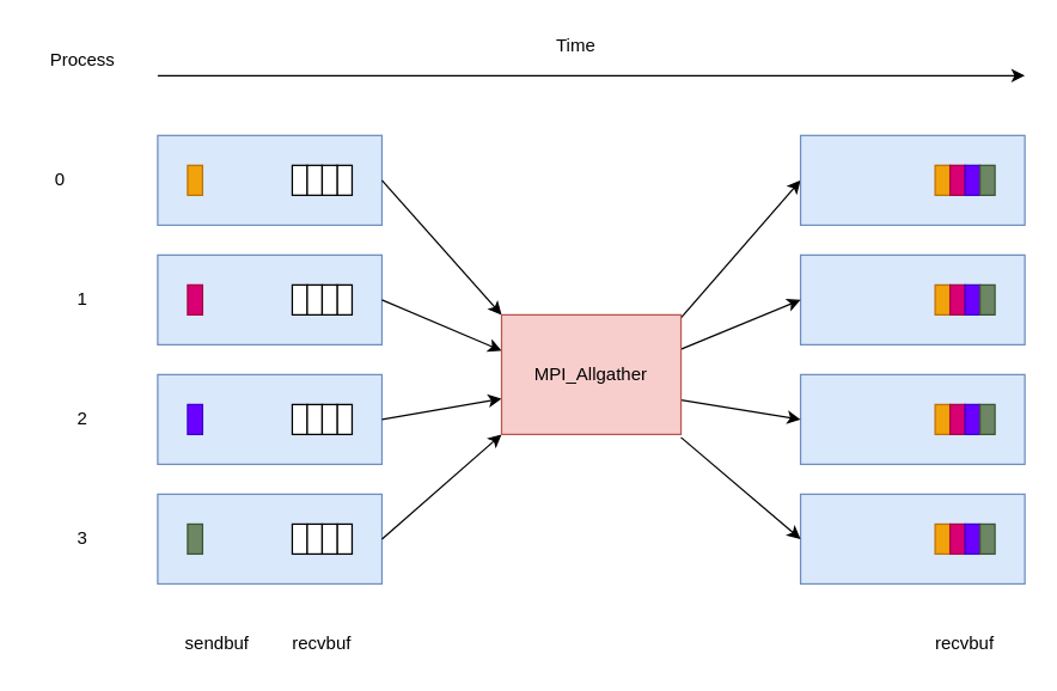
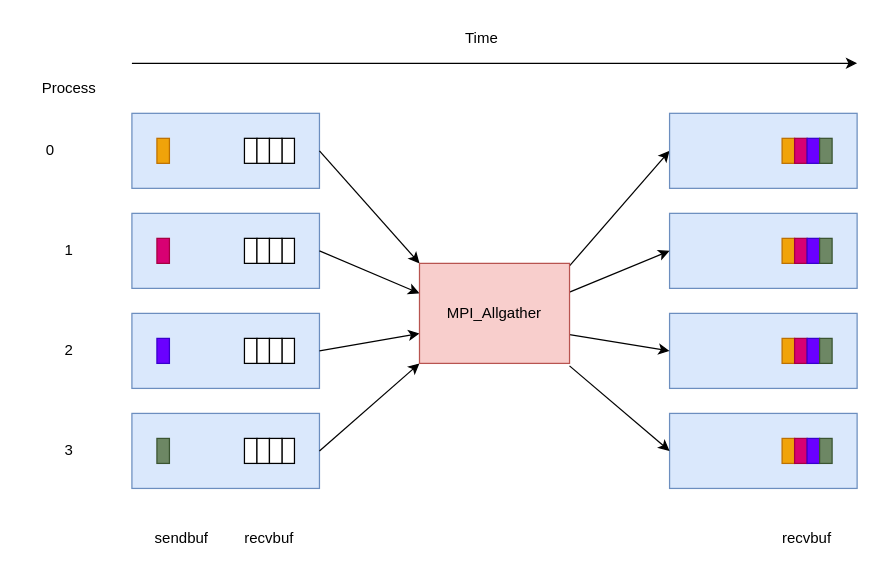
  <mxCell id="0" />
  <mxCell id="1" parent="0" />
  <mxCell id="2" value="" style="rounded=0;whiteSpace=wrap;html=1;fillColor=#dae8fc;strokeColor=#6c8ebf;" parent="1" vertex="1"><mxGeometry x="105" y="250" width="150" height="60" as="geometry" /></mxCell>
  <mxCell id="3" value="" style="rounded=0;whiteSpace=wrap;html=1;fillColor=#dae8fc;strokeColor=#6c8ebf;" parent="1" vertex="1"><mxGeometry x="105" y="90" width="150" height="60" as="geometry" /></mxCell>
  <mxCell id="4" value="" style="rounded=0;whiteSpace=wrap;html=1;fillColor=#dae8fc;strokeColor=#6c8ebf;" parent="1" vertex="1"><mxGeometry x="105" y="170" width="150" height="60" as="geometry" /></mxCell>
  <mxCell id="5" value="" style="rounded=0;whiteSpace=wrap;html=1;fillColor=#dae8fc;strokeColor=#6c8ebf;" parent="1" vertex="1"><mxGeometry x="105" y="330" width="150" height="60" as="geometry" /></mxCell>
  <mxCell id="6" value="" style="endArrow=classic;html=1;" parent="1" edge="1"><mxGeometry width="50" height="50" relative="1" as="geometry"><mxPoint x="105" y="50" as="sourcePoint" /><mxPoint x="685" y="50" as="targetPoint" /></mxGeometry></mxCell>
  <mxCell id="7" value="Time" style="text;html=1;strokeColor=none;fillColor=none;align=center;verticalAlign=middle;whiteSpace=wrap;rounded=0;" parent="1" vertex="1"><mxGeometry x="365" y="20" width="40" height="20" as="geometry" /></mxCell>
  <mxCell id="8" value="" style="rounded=0;whiteSpace=wrap;html=1;fillColor=#dae8fc;strokeColor=#6c8ebf;" parent="1" vertex="1"><mxGeometry x="535" y="170" width="150" height="60" as="geometry" /></mxCell>
  <mxCell id="9" value="" style="rounded=0;whiteSpace=wrap;html=1;fillColor=#dae8fc;strokeColor=#6c8ebf;" parent="1" vertex="1"><mxGeometry x="535" y="250" width="150" height="60" as="geometry" /></mxCell>
  <mxCell id="10" value="" style="rounded=0;whiteSpace=wrap;html=1;fillColor=#dae8fc;strokeColor=#6c8ebf;" parent="1" vertex="1"><mxGeometry x="535" y="330" width="150" height="60" as="geometry" /></mxCell>
- <mxCell id="11" value="Process" style="text;html=1;strokeColor=none;fillColor=none;align=center;verticalAlign=middle;whiteSpace=wrap;rounded=0;" parent="1" vertex="1"><mxGeometry x="35" y="30" width="40" height="20" as="geometry" /></mxCell>
+ <mxCell id="11" value="Process" style="text;html=1;strokeColor=none;fillColor=none;align=center;verticalAlign=middle;whiteSpace=wrap;rounded=0;" parent="1" vertex="1"><mxGeometry x="35" y="60" width="40" height="20" as="geometry" /></mxCell>
  <mxCell id="12" value="0" style="text;html=1;strokeColor=none;fillColor=none;align=center;verticalAlign=middle;whiteSpace=wrap;rounded=0;" parent="1" vertex="1"><mxGeometry x="20" y="110" width="40" height="20" as="geometry" /></mxCell>
  <mxCell id="13" value="1" style="text;html=1;strokeColor=none;fillColor=none;align=center;verticalAlign=middle;whiteSpace=wrap;rounded=0;" parent="1" vertex="1"><mxGeometry x="35" y="190" width="40" height="20" as="geometry" /></mxCell>
  <mxCell id="14" value="2" style="text;html=1;strokeColor=none;fillColor=none;align=center;verticalAlign=middle;whiteSpace=wrap;rounded=0;" parent="1" vertex="1"><mxGeometry x="35" y="270" width="40" height="20" as="geometry" /></mxCell>
  <mxCell id="15" value="3" style="text;html=1;strokeColor=none;fillColor=none;align=center;verticalAlign=middle;whiteSpace=wrap;rounded=0;" parent="1" vertex="1"><mxGeometry x="35" y="350" width="40" height="20" as="geometry" /></mxCell>
  <mxCell id="16" value="" style="endArrow=classic;html=1;exitX=1;exitY=0.5;exitDx=0;exitDy=0;entryX=0;entryY=0;entryDx=0;entryDy=0;entryPerimeter=0;" parent="1" edge="1"><mxGeometry width="50" height="50" relative="1" as="geometry"><mxPoint x="255" y="120" as="sourcePoint" /><mxPoint x="335" y="210" as="targetPoint" /></mxGeometry></mxCell>
  <mxCell id="17" value="" style="endArrow=classic;html=1;exitX=1;exitY=0.5;exitDx=0;exitDy=0;" parent="1" edge="1"><mxGeometry width="50" height="50" relative="1" as="geometry"><mxPoint x="255" y="200" as="sourcePoint" /><mxPoint x="335" y="234" as="targetPoint" /></mxGeometry></mxCell>
  <mxCell id="18" value="" style="endArrow=classic;html=1;exitX=1;exitY=0.5;exitDx=0;exitDy=0;" parent="1" edge="1"><mxGeometry width="50" height="50" relative="1" as="geometry"><mxPoint x="255" y="280" as="sourcePoint" /><mxPoint x="335" y="266" as="targetPoint" /></mxGeometry></mxCell>
  <mxCell id="19" value="" style="endArrow=classic;html=1;exitX=1;exitY=0.5;exitDx=0;exitDy=0;entryX=0;entryY=1;entryDx=0;entryDy=0;entryPerimeter=0;" parent="1" edge="1"><mxGeometry width="50" height="50" relative="1" as="geometry"><mxPoint x="255" y="360" as="sourcePoint" /><mxPoint x="335" y="290" as="targetPoint" /></mxGeometry></mxCell>
  <mxCell id="20" value="" style="endArrow=classic;html=1;entryX=0;entryY=0.5;entryDx=0;entryDy=0;" parent="1" edge="1"><mxGeometry width="50" height="50" relative="1" as="geometry"><mxPoint x="455" y="212" as="sourcePoint" /><mxPoint x="535" y="120" as="targetPoint" /></mxGeometry></mxCell>
  <mxCell id="21" value="" style="endArrow=classic;html=1;entryX=0;entryY=0.5;entryDx=0;entryDy=0;" parent="1" target="8" edge="1"><mxGeometry width="50" height="50" relative="1" as="geometry"><mxPoint x="455" y="233" as="sourcePoint" /><mxPoint x="465" y="530" as="targetPoint" /></mxGeometry></mxCell>
  <mxCell id="22" value="" style="endArrow=classic;html=1;entryX=0;entryY=0.5;entryDx=0;entryDy=0;" parent="1" target="9" edge="1"><mxGeometry width="50" height="50" relative="1" as="geometry"><mxPoint x="455" y="267" as="sourcePoint" /><mxPoint x="525" y="290" as="targetPoint" /></mxGeometry></mxCell>
  <mxCell id="23" value="" style="endArrow=classic;html=1;entryX=0;entryY=0.5;entryDx=0;entryDy=0;" parent="1" target="10" edge="1"><mxGeometry width="50" height="50" relative="1" as="geometry"><mxPoint x="455" y="292" as="sourcePoint" /><mxPoint x="275" y="330" as="targetPoint" /></mxGeometry></mxCell>
  <mxCell id="24" value="MPI_Allgather" style="rounded=0;whiteSpace=wrap;html=1;fillColor=#f8cecc;strokeColor=#b85450;" parent="1" vertex="1"><mxGeometry x="335" y="210" width="120" height="80" as="geometry" /></mxCell>
  <mxCell id="25" value="" style="rounded=0;whiteSpace=wrap;html=1;fillColor=#f0a30a;strokeColor=#BD7000;fontColor=#ffffff;" parent="1" vertex="1"><mxGeometry x="625" y="190" width="10" height="20" as="geometry" /></mxCell>
  <mxCell id="26" value="" style="rounded=0;whiteSpace=wrap;html=1;" parent="1" vertex="1"><mxGeometry x="225" y="190" width="10" height="20" as="geometry" /></mxCell>
  <mxCell id="27" value="" style="rounded=0;whiteSpace=wrap;html=1;" parent="1" vertex="1"><mxGeometry x="195" y="190" width="10" height="20" as="geometry" /></mxCell>
  <mxCell id="28" value="" style="rounded=0;whiteSpace=wrap;html=1;" parent="1" vertex="1"><mxGeometry x="205" y="190" width="10" height="20" as="geometry" /></mxCell>
  <mxCell id="29" value="" style="rounded=0;whiteSpace=wrap;html=1;fillColor=#6a00ff;strokeColor=#3700CC;fontColor=#ffffff;" parent="1" vertex="1"><mxGeometry x="125" y="270" width="10" height="20" as="geometry" /></mxCell>
  <mxCell id="30" value="" style="rounded=0;whiteSpace=wrap;html=1;fillColor=#d80073;strokeColor=#A50040;fontColor=#ffffff;" parent="1" vertex="1"><mxGeometry x="125" y="190" width="10" height="20" as="geometry" /></mxCell>
  <mxCell id="31" value="" style="rounded=0;whiteSpace=wrap;html=1;fillColor=#6d8764;strokeColor=#3A5431;fontColor=#ffffff;" parent="1" vertex="1"><mxGeometry x="125" y="350" width="10" height="20" as="geometry" /></mxCell>
  <mxCell id="32" value="" style="rounded=0;whiteSpace=wrap;html=1;fillColor=#d80073;strokeColor=#A50040;fontColor=#ffffff;" parent="1" vertex="1"><mxGeometry x="635" y="190" width="10" height="20" as="geometry" /></mxCell>
  <mxCell id="33" value="" style="rounded=0;whiteSpace=wrap;html=1;fillColor=#6a00ff;strokeColor=#3700CC;fontColor=#ffffff;" parent="1" vertex="1"><mxGeometry x="645" y="190" width="10" height="20" as="geometry" /></mxCell>
  <mxCell id="34" value="" style="rounded=0;whiteSpace=wrap;html=1;fillColor=#6d8764;strokeColor=#3A5431;fontColor=#ffffff;" parent="1" vertex="1"><mxGeometry x="655" y="190" width="10" height="20" as="geometry" /></mxCell>
  <mxCell id="35" value="" style="rounded=0;whiteSpace=wrap;html=1;" parent="1" vertex="1"><mxGeometry x="215" y="190" width="10" height="20" as="geometry" /></mxCell>
  <mxCell id="36" value="sendbuf" style="text;html=1;strokeColor=none;fillColor=none;align=center;verticalAlign=middle;whiteSpace=wrap;rounded=0;" parent="1" vertex="1"><mxGeometry x="125" y="420" width="40" height="20" as="geometry" /></mxCell>
  <mxCell id="37" value="recvbuf" style="text;html=1;strokeColor=none;fillColor=none;align=center;verticalAlign=middle;whiteSpace=wrap;rounded=0;" parent="1" vertex="1"><mxGeometry x="195" y="420" width="40" height="20" as="geometry" /></mxCell>
  <mxCell id="38" value="" style="rounded=0;whiteSpace=wrap;html=1;fillColor=#dae8fc;strokeColor=#6c8ebf;" parent="1" vertex="1"><mxGeometry x="535" y="90" width="150" height="60" as="geometry" /></mxCell>
  <mxCell id="39" value="" style="rounded=0;whiteSpace=wrap;html=1;fillColor=#f0a30a;strokeColor=#BD7000;fontColor=#ffffff;" parent="1" vertex="1"><mxGeometry x="125" y="110" width="10" height="20" as="geometry" /></mxCell>
  <mxCell id="40" value="recvbuf" style="text;html=1;strokeColor=none;fillColor=none;align=center;verticalAlign=middle;whiteSpace=wrap;rounded=0;" parent="1" vertex="1"><mxGeometry x="625" y="420" width="40" height="20" as="geometry" /></mxCell>
  <mxCell id="41" value="" style="rounded=0;whiteSpace=wrap;html=1;" vertex="1" parent="1"><mxGeometry x="225" y="270" width="10" height="20" as="geometry" /></mxCell>
  <mxCell id="42" value="" style="rounded=0;whiteSpace=wrap;html=1;" vertex="1" parent="1"><mxGeometry x="195" y="270" width="10" height="20" as="geometry" /></mxCell>
  <mxCell id="43" value="" style="rounded=0;whiteSpace=wrap;html=1;" vertex="1" parent="1"><mxGeometry x="205" y="270" width="10" height="20" as="geometry" /></mxCell>
  <mxCell id="44" value="" style="rounded=0;whiteSpace=wrap;html=1;" vertex="1" parent="1"><mxGeometry x="215" y="270" width="10" height="20" as="geometry" /></mxCell>
  <mxCell id="45" value="" style="rounded=0;whiteSpace=wrap;html=1;" vertex="1" parent="1"><mxGeometry x="225" y="350" width="10" height="20" as="geometry" /></mxCell>
  <mxCell id="46" value="" style="rounded=0;whiteSpace=wrap;html=1;" vertex="1" parent="1"><mxGeometry x="195" y="350" width="10" height="20" as="geometry" /></mxCell>
  <mxCell id="47" value="" style="rounded=0;whiteSpace=wrap;html=1;" vertex="1" parent="1"><mxGeometry x="205" y="350" width="10" height="20" as="geometry" /></mxCell>
  <mxCell id="48" value="" style="rounded=0;whiteSpace=wrap;html=1;" vertex="1" parent="1"><mxGeometry x="215" y="350" width="10" height="20" as="geometry" /></mxCell>
  <mxCell id="49" value="" style="rounded=0;whiteSpace=wrap;html=1;" vertex="1" parent="1"><mxGeometry x="225" y="110" width="10" height="20" as="geometry" /></mxCell>
  <mxCell id="50" value="" style="rounded=0;whiteSpace=wrap;html=1;" vertex="1" parent="1"><mxGeometry x="195" y="110" width="10" height="20" as="geometry" /></mxCell>
  <mxCell id="51" value="" style="rounded=0;whiteSpace=wrap;html=1;" vertex="1" parent="1"><mxGeometry x="205" y="110" width="10" height="20" as="geometry" /></mxCell>
  <mxCell id="52" value="" style="rounded=0;whiteSpace=wrap;html=1;" vertex="1" parent="1"><mxGeometry x="215" y="110" width="10" height="20" as="geometry" /></mxCell>
  <mxCell id="53" value="" style="rounded=0;whiteSpace=wrap;html=1;fillColor=#f0a30a;strokeColor=#BD7000;fontColor=#ffffff;" vertex="1" parent="1"><mxGeometry x="625" y="110" width="10" height="20" as="geometry" /></mxCell>
  <mxCell id="54" value="" style="rounded=0;whiteSpace=wrap;html=1;fillColor=#d80073;strokeColor=#A50040;fontColor=#ffffff;" vertex="1" parent="1"><mxGeometry x="635" y="110" width="10" height="20" as="geometry" /></mxCell>
  <mxCell id="55" value="" style="rounded=0;whiteSpace=wrap;html=1;fillColor=#6a00ff;strokeColor=#3700CC;fontColor=#ffffff;" vertex="1" parent="1"><mxGeometry x="645" y="110" width="10" height="20" as="geometry" /></mxCell>
  <mxCell id="56" value="" style="rounded=0;whiteSpace=wrap;html=1;fillColor=#6d8764;strokeColor=#3A5431;fontColor=#ffffff;" vertex="1" parent="1"><mxGeometry x="655" y="110" width="10" height="20" as="geometry" /></mxCell>
  <mxCell id="57" value="" style="rounded=0;whiteSpace=wrap;html=1;fillColor=#f0a30a;strokeColor=#BD7000;fontColor=#ffffff;" vertex="1" parent="1"><mxGeometry x="625" y="270" width="10" height="20" as="geometry" /></mxCell>
  <mxCell id="58" value="" style="rounded=0;whiteSpace=wrap;html=1;fillColor=#d80073;strokeColor=#A50040;fontColor=#ffffff;" vertex="1" parent="1"><mxGeometry x="635" y="270" width="10" height="20" as="geometry" /></mxCell>
  <mxCell id="59" value="" style="rounded=0;whiteSpace=wrap;html=1;fillColor=#6a00ff;strokeColor=#3700CC;fontColor=#ffffff;" vertex="1" parent="1"><mxGeometry x="645" y="270" width="10" height="20" as="geometry" /></mxCell>
  <mxCell id="60" value="" style="rounded=0;whiteSpace=wrap;html=1;fillColor=#6d8764;strokeColor=#3A5431;fontColor=#ffffff;" vertex="1" parent="1"><mxGeometry x="655" y="270" width="10" height="20" as="geometry" /></mxCell>
  <mxCell id="61" value="" style="rounded=0;whiteSpace=wrap;html=1;fillColor=#f0a30a;strokeColor=#BD7000;fontColor=#ffffff;" vertex="1" parent="1"><mxGeometry x="625" y="350" width="10" height="20" as="geometry" /></mxCell>
  <mxCell id="62" value="" style="rounded=0;whiteSpace=wrap;html=1;fillColor=#d80073;strokeColor=#A50040;fontColor=#ffffff;" vertex="1" parent="1"><mxGeometry x="635" y="350" width="10" height="20" as="geometry" /></mxCell>
  <mxCell id="63" value="" style="rounded=0;whiteSpace=wrap;html=1;fillColor=#6a00ff;strokeColor=#3700CC;fontColor=#ffffff;" vertex="1" parent="1"><mxGeometry x="645" y="350" width="10" height="20" as="geometry" /></mxCell>
  <mxCell id="64" value="" style="rounded=0;whiteSpace=wrap;html=1;fillColor=#6d8764;strokeColor=#3A5431;fontColor=#ffffff;" vertex="1" parent="1"><mxGeometry x="655" y="350" width="10" height="20" as="geometry" /></mxCell>
